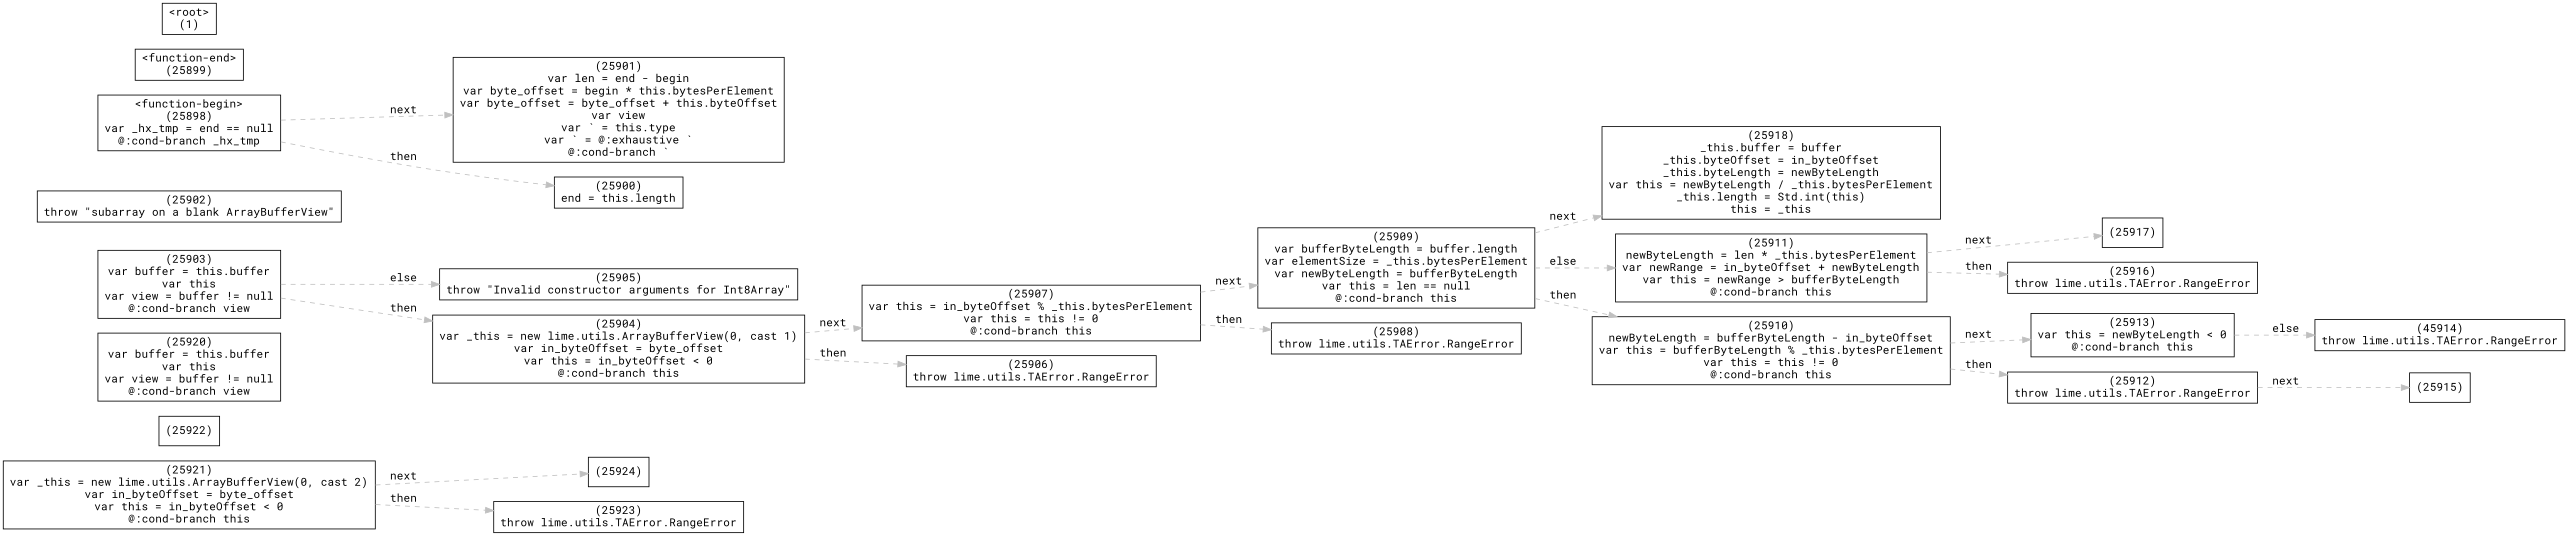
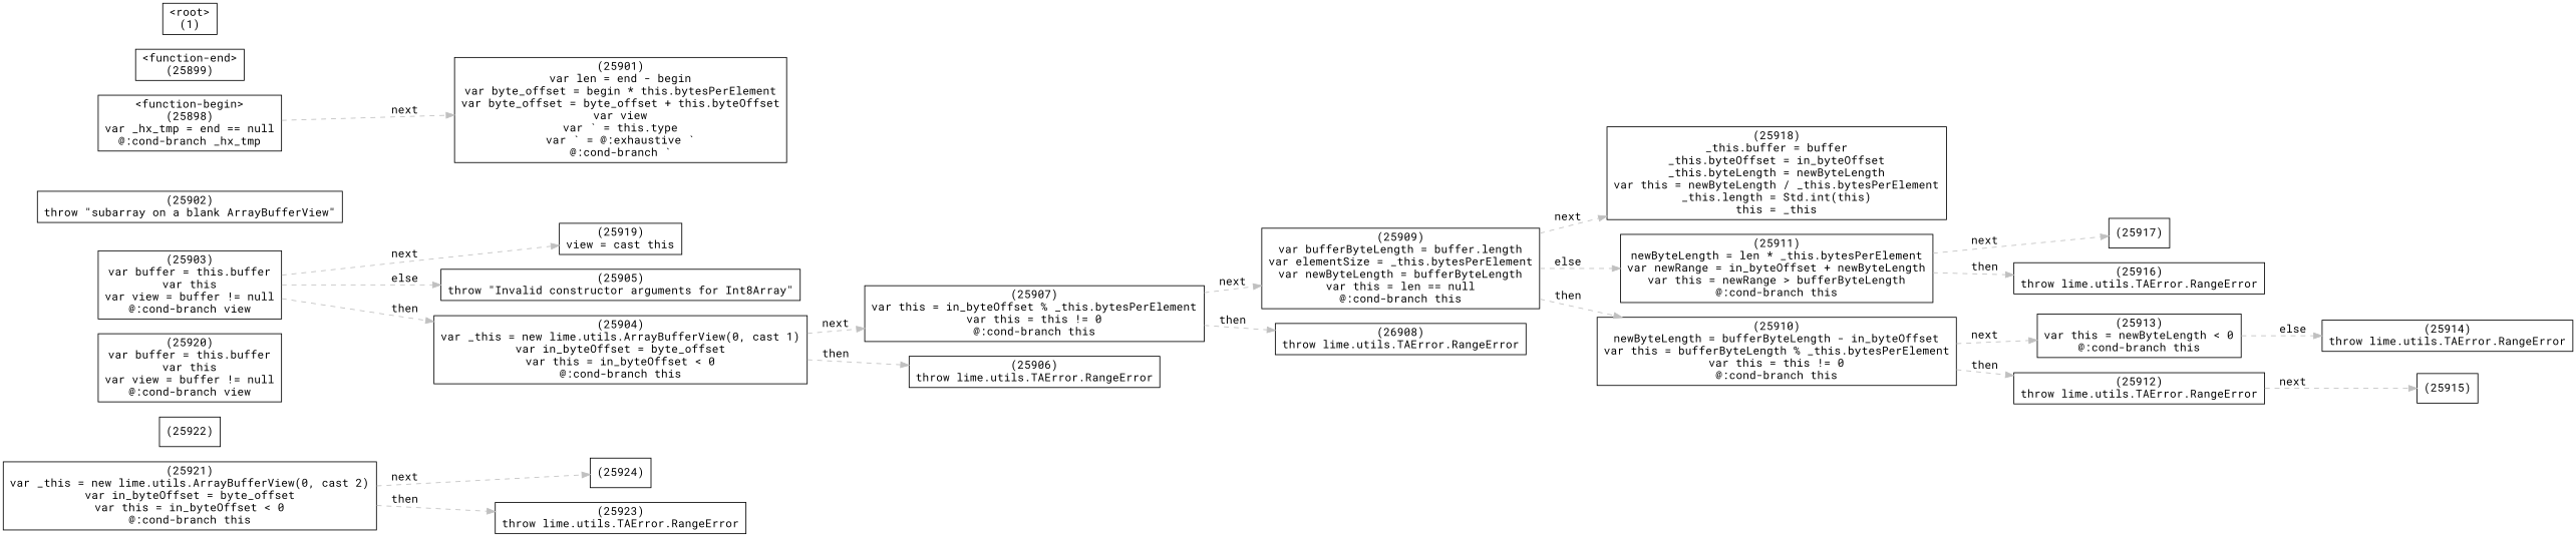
  digraph {
    fontname="Roboto Mono"
    rankdir=LR
    node [fontname="Roboto Mono" shape=box]
    edge [color=gray fontname="Roboto Mono" style=dashed]
    n1 [label="(25924)"]
    n2 [label="(25923)\nthrow lime.utils.TAError.RangeError"]
    n3 [label="(25922)"]
    n4 [label="(25921)\nvar _this = new lime.utils.ArrayBufferView(0, cast 2)\nvar in_byteOffset = byte_offset\nvar this = in_byteOffset < 0\n@:cond-branch this"]
    n5 [label="(25920)\nvar buffer = this.buffer\nvar this\nvar view = buffer != null\n@:cond-branch view"]
+   n6 [label="(25919)\nview = cast this"]
    n7 [label="(25918)\n_this.buffer = buffer\n_this.byteOffset = in_byteOffset\n_this.byteLength = newByteLength\nvar this = newByteLength / _this.bytesPerElement\n_this.length = Std.int(this)\nthis = _this"]
    n8 [label="(25917)"]
    n9 [label="(25916)\nthrow lime.utils.TAError.RangeError"]
    n10 [label="(25915)"]
-   n11 [label="(45914)\nthrow lime.utils.TAError.RangeError"]
+   n11 [label="(25914)\nthrow lime.utils.TAError.RangeError"]
    n12 [label="(25913)\nvar this = newByteLength < 0\n@:cond-branch this"]
    n13 [label="(25912)\nthrow lime.utils.TAError.RangeError"]
    n14 [label="(25911)\nnewByteLength = len * _this.bytesPerElement\nvar newRange = in_byteOffset + newByteLength\nvar this = newRange > bufferByteLength\n@:cond-branch this"]
    n15 [label="(25910)\nnewByteLength = bufferByteLength - in_byteOffset\nvar this = bufferByteLength % _this.bytesPerElement\nvar this = this != 0\n@:cond-branch this"]
    n16 [label="(25909)\nvar bufferByteLength = buffer.length\nvar elementSize = _this.bytesPerElement\nvar newByteLength = bufferByteLength\nvar this = len == null\n@:cond-branch this"]
-   n17 [label="(25908)\nthrow lime.utils.TAError.RangeError"]
+   n17 [label="(26908)\nthrow lime.utils.TAError.RangeError"]
    n18 [label="(25907)\nvar this = in_byteOffset % _this.bytesPerElement\nvar this = this != 0\n@:cond-branch this"]
    n19 [label="(25906)\nthrow lime.utils.TAError.RangeError"]
    n20 [label="(25905)\nthrow \"Invalid constructor arguments for Int8Array\""]
    n21 [label="(25904)\nvar _this = new lime.utils.ArrayBufferView(0, cast 1)\nvar in_byteOffset = byte_offset\nvar this = in_byteOffset < 0\n@:cond-branch this"]
    n22 [label="(25903)\nvar buffer = this.buffer\nvar this\nvar view = buffer != null\n@:cond-branch view"]
    n23 [label="(25902)\nthrow \"subarray on a blank ArrayBufferView\""]
    n24 [label="(25901)\nvar len = end - begin\nvar byte_offset = begin * this.bytesPerElement\nvar byte_offset = byte_offset + this.byteOffset\nvar view\nvar ` = this.type\nvar ` = @:exhaustive `\n@:cond-branch `"]
-   n25 [label="(25900)\nend = this.length"]
    n26 [label="<function-end>\n(25899)"]
    n27 [label="<function-begin>\n(25898)\nvar _hx_tmp = end == null\n@:cond-branch _hx_tmp"]
    n28 [label="<root>\n(1)"]
    n4 -> n1 [label=next]
    n4 -> n2 [label=then]
    n12 -> n11 [label=else]
    n13 -> n10 [label=next]
    n14 -> n8 [label=next]
    n14 -> n9 [label=then]
    n15 -> n12 [label=next]
    n15 -> n13 [label=then]
    n16 -> n7 [label=next]
    n16 -> n14 [label=else]
    n16 -> n15 [label=then]
    n18 -> n16 [label=next]
    n18 -> n17 [label=then]
    n21 -> n18 [label=next]
    n21 -> n19 [label=then]
+   n22 -> n6 [label=next]
    n22 -> n20 [label=else]
    n22 -> n21 [label=then]
    n27 -> n24 [label=next]
-   n27 -> n25 [label=then]
  }
